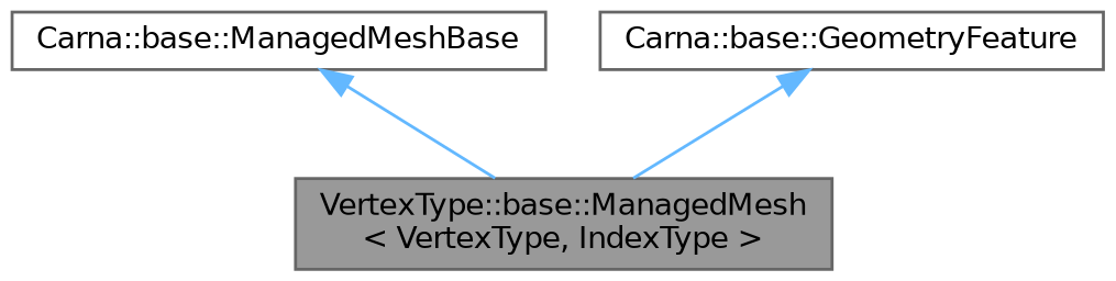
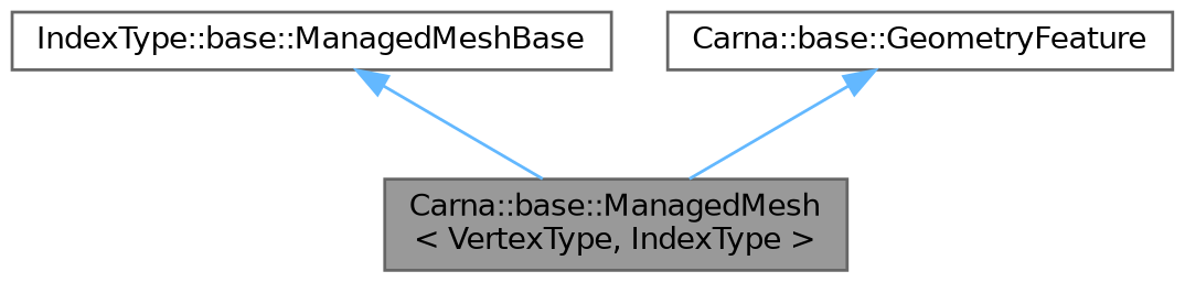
  digraph {
    node [color=gray40 fillcolor=white fontname=Helvetica fontsize=10 shape=box style=filled]
    edge [color=steelblue1 dir=back fontname=Helvetica fontsize=10 labelfontname=Helvetica labelfontsize=10 style=solid]
-   n1 [fillcolor=grey60 fontcolor=black height=0.2 label="VertexType::base::ManagedMesh\l\< VertexType, IndexType \>" width=0.4]
-   n2 [height=0.2 label="Carna::base::ManagedMeshBase" width=0.4]
+   n1 [fillcolor=grey60 fontcolor=black height=0.2 label="Carna::base::ManagedMesh\l\< VertexType, IndexType \>" width=0.4]
+   n2 [height=0.2 label="IndexType::base::ManagedMeshBase" width=0.4]
    n3 [height=0.2 label="Carna::base::GeometryFeature" width=0.4]
    n2 -> n1
    n3 -> n1
  }
